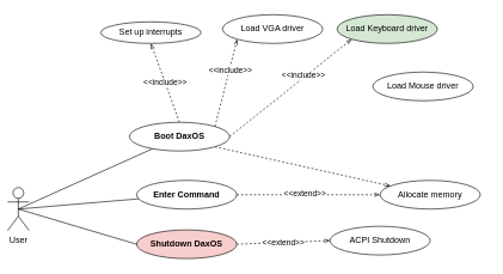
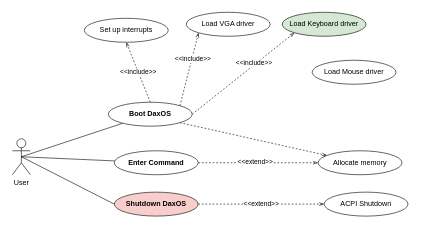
  <mxCell id="0" />
  <mxCell id="1" parent="0" />
  <mxCell id="2" style="orthogonalLoop=1;jettySize=auto;html=1;exitX=0.5;exitY=0.5;exitDx=0;exitDy=0;exitPerimeter=0;startArrow=none;startFill=0;rounded=0;endArrow=none;endFill=0;arcSize=46;fixDash=0;" edge="1" parent="1" source="5" target="12"><mxGeometry relative="1" as="geometry" /></mxCell>
  <mxCell id="3" style="edgeStyle=none;rounded=0;orthogonalLoop=1;jettySize=auto;html=1;exitX=0.5;exitY=0.5;exitDx=0;exitDy=0;exitPerimeter=0;startArrow=none;startFill=0;endArrow=none;endFill=0;" edge="1" parent="1" source="5" target="15"><mxGeometry relative="1" as="geometry" /></mxCell>
  <mxCell id="4" style="edgeStyle=none;rounded=0;orthogonalLoop=1;jettySize=auto;html=1;exitX=0.5;exitY=0.5;exitDx=0;exitDy=0;exitPerimeter=0;entryX=0;entryY=0.5;entryDx=0;entryDy=0;startArrow=none;startFill=0;endArrow=none;endFill=0;" edge="1" parent="1" source="5" target="17"><mxGeometry relative="1" as="geometry" /></mxCell>
- <mxCell id="5" value="&lt;div&gt;User&lt;/div&gt;" style="shape=umlActor;verticalLabelPosition=bottom;verticalAlign=top;html=1;outlineConnect=0;" vertex="1" parent="1"><mxGeometry x="10" y="261" width="30" height="60" as="geometry" /></mxCell>
+ <mxCell id="5" value="&lt;div&gt;User&lt;/div&gt;" style="shape=umlActor;verticalLabelPosition=bottom;verticalAlign=top;html=1;outlineConnect=0;" vertex="1" parent="1"><mxGeometry x="20" y="231" width="30" height="60" as="geometry" /></mxCell>
  <mxCell id="6" value="&amp;lt;&amp;lt;include&amp;gt;&amp;gt;" style="edgeStyle=none;rounded=0;orthogonalLoop=1;jettySize=auto;html=1;exitX=0.5;exitY=0;exitDx=0;exitDy=0;entryX=0.5;entryY=1;entryDx=0;entryDy=0;dashed=1;startArrow=none;startFill=0;endArrow=openThin;endFill=0;" edge="1" parent="1" source="12" target="20"><mxGeometry relative="1" as="geometry" /></mxCell>
  <mxCell id="7" style="edgeStyle=none;rounded=0;orthogonalLoop=1;jettySize=auto;html=1;exitX=1;exitY=0;exitDx=0;exitDy=0;entryX=0;entryY=1;entryDx=0;entryDy=0;dashed=1;startArrow=none;startFill=0;endArrow=openThin;endFill=0;" edge="1" parent="1" source="12" target="21"><mxGeometry relative="1" as="geometry" /></mxCell>
  <mxCell id="8" value="&amp;lt;&amp;lt;include&amp;gt;&amp;gt;" style="edgeLabel;html=1;align=center;verticalAlign=middle;resizable=0;points=[];" vertex="1" connectable="0" parent="7"><mxGeometry x="0.297" relative="1" as="geometry"><mxPoint x="1" as="offset" /></mxGeometry></mxCell>
  <mxCell id="9" style="edgeStyle=none;rounded=0;orthogonalLoop=1;jettySize=auto;html=1;exitX=1;exitY=0.5;exitDx=0;exitDy=0;entryX=0;entryY=1;entryDx=0;entryDy=0;dashed=1;startArrow=none;startFill=0;endArrow=openThin;endFill=0;" edge="1" parent="1" source="12" target="22"><mxGeometry relative="1" as="geometry" /></mxCell>
  <mxCell id="10" value="&amp;lt;&amp;lt;include&amp;gt;&amp;gt;" style="edgeLabel;html=1;align=center;verticalAlign=middle;resizable=0;points=[];" vertex="1" connectable="0" parent="9"><mxGeometry x="0.225" y="2" relative="1" as="geometry"><mxPoint x="-1" as="offset" /></mxGeometry></mxCell>
  <mxCell id="11" style="edgeStyle=none;rounded=0;orthogonalLoop=1;jettySize=auto;html=1;exitX=1;exitY=1;exitDx=0;exitDy=0;dashed=1;startArrow=none;startFill=0;endArrow=openThin;endFill=0;" edge="1" parent="1" source="12" target="19"><mxGeometry relative="1" as="geometry" /></mxCell>
  <mxCell id="12" value="&lt;b&gt;Boot DaxOS&lt;/b&gt;" style="ellipse;whiteSpace=wrap;html=1;" vertex="1" parent="1"><mxGeometry x="180" y="170" width="140" height="40" as="geometry" /></mxCell>
  <mxCell id="13" style="edgeStyle=none;rounded=0;orthogonalLoop=1;jettySize=auto;html=1;exitX=1;exitY=0.5;exitDx=0;exitDy=0;dashed=1;startArrow=none;startFill=0;endArrow=openThin;endFill=0;entryX=0;entryY=0.5;entryDx=0;entryDy=0;" edge="1" parent="1" source="15" target="19"><mxGeometry relative="1" as="geometry"><mxPoint x="360" y="271" as="targetPoint" /></mxGeometry></mxCell>
  <mxCell id="14" value="&amp;lt;&amp;lt;extend&amp;gt;&amp;gt;" style="edgeLabel;html=1;align=center;verticalAlign=middle;resizable=0;points=[];" vertex="1" connectable="0" parent="13"><mxGeometry x="-0.232" y="-3" relative="1" as="geometry"><mxPoint x="17" y="-5" as="offset" /></mxGeometry></mxCell>
  <mxCell id="15" value="&lt;div&gt;&lt;b&gt;Enter Command&lt;/b&gt;&lt;/div&gt;" style="ellipse;whiteSpace=wrap;html=1;" vertex="1" parent="1"><mxGeometry x="190" y="251" width="140" height="40" as="geometry" /></mxCell>
  <mxCell id="16" value="&amp;lt;&amp;lt;extend&amp;gt;&amp;gt;" style="edgeStyle=none;rounded=0;orthogonalLoop=1;jettySize=auto;html=1;exitX=1;exitY=0.5;exitDx=0;exitDy=0;entryX=0;entryY=0.5;entryDx=0;entryDy=0;startArrow=none;startFill=0;endArrow=openThin;endFill=0;dashed=1;" edge="1" parent="1" source="17" target="18"><mxGeometry relative="1" as="geometry" /></mxCell>
  <mxCell id="17" value="&lt;b&gt;Shutdown DaxOS&lt;/b&gt;" style="ellipse;whiteSpace=wrap;html=1;fillColor=#f8cecc;" vertex="1" parent="1"><mxGeometry x="190" y="320" width="140" height="40" as="geometry" /></mxCell>
- <mxCell id="18" value="ACPI Shutdown" style="ellipse;whiteSpace=wrap;html=1;" vertex="1" parent="1"><mxGeometry x="460" y="315" width="140" height="40" as="geometry" /></mxCell>
+ <mxCell id="18" value="ACPI Shutdown" style="ellipse;whiteSpace=wrap;html=1;" vertex="1" parent="1"><mxGeometry x="540" y="320" width="140" height="40" as="geometry" /></mxCell>
  <mxCell id="19" value="Allocate memory" style="ellipse;whiteSpace=wrap;html=1;" vertex="1" parent="1"><mxGeometry x="530" y="251" width="140" height="40" as="geometry" /></mxCell>
- <mxCell id="20" value="Set up interrupts" style="ellipse;whiteSpace=wrap;html=1;" vertex="1" parent="1"><mxGeometry x="140" y="30" width="140" height="30" as="geometry" /></mxCell>
+ <mxCell id="20" value="Set up interrupts" style="ellipse;whiteSpace=wrap;html=1;" vertex="1" parent="1"><mxGeometry x="140" y="30" width="140" height="40" as="geometry" /></mxCell>
  <mxCell id="21" value="Load VGA driver" style="ellipse;whiteSpace=wrap;html=1;" vertex="1" parent="1"><mxGeometry x="310" y="20" width="140" height="40" as="geometry" /></mxCell>
  <mxCell id="22" value="Load Keyboard driver" style="ellipse;whiteSpace=wrap;html=1;fillColor=#d5e8d4;" vertex="1" parent="1"><mxGeometry x="470" y="20" width="140" height="40" as="geometry" /></mxCell>
  <mxCell id="23" value="Load Mouse driver" style="ellipse;whiteSpace=wrap;html=1;" vertex="1" parent="1"><mxGeometry x="520" y="100" width="140" height="40" as="geometry" /></mxCell>
